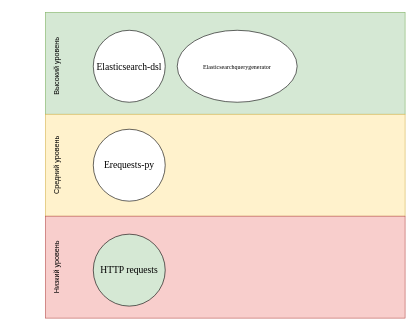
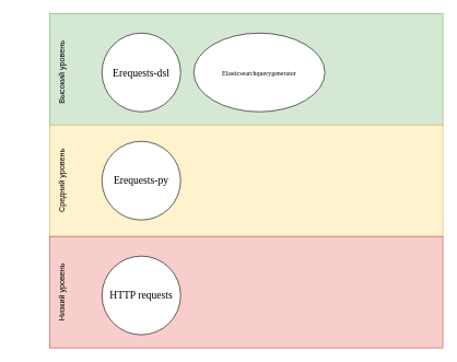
  <mxCell id="0" />
  <mxCell id="1" parent="0" />
  <mxCell id="2" value="" style="rounded=0;whiteSpace=wrap;html=1;fillColor=#d5e8d4;strokeColor=#82b366;" vertex="1" parent="1"><mxGeometry width="600" height="170" as="geometry" x="75" y="20" /></mxCell>
  <mxCell id="3" value="" style="rounded=0;whiteSpace=wrap;html=1;fillColor=#fff2cc;strokeColor=#d6b656;" vertex="1" parent="1"><mxGeometry y="190" width="600" height="170" as="geometry" x="75" /></mxCell>
  <mxCell id="4" value="" style="rounded=0;whiteSpace=wrap;html=1;fillColor=#f8cecc;strokeColor=#b85450;" vertex="1" parent="1"><mxGeometry y="360" width="600" height="170" as="geometry" x="75" /></mxCell>
  <mxCell id="5" value="Высокий уровень" style="text;html=1;align=center;verticalAlign=middle;whiteSpace=wrap;rounded=0;rotation=270;" vertex="1" parent="1"><mxGeometry x="20" y="95" width="150" height="30" as="geometry" /></mxCell>
  <mxCell id="6" value="Средний уровень&lt;span style=&quot;color: rgba(0, 0, 0, 0); font-family: monospace; font-size: 0px; text-align: start; text-wrap: nowrap;&quot;&gt;%3CmxGraphModel%3E%3Croot%3E%3CmxCell%20id%3D%220%22%2F%3E%3CmxCell%20id%3D%221%22%20parent%3D%220%22%2F%3E%3CmxCell%20id%3D%222%22%20value%3D%22%D0%92%D1%8B%D1%81%D0%BE%D0%BA%D0%B8%D0%B9%20%D1%83%D1%80%D0%BE%D0%B2%D0%B5%D0%BD%D1%8C%22%20style%3D%22text%3Bhtml%3D1%3Balign%3Dcenter%3BverticalAlign%3Dmiddle%3BwhiteSpace%3Dwrap%3Brounded%3D0%3Brotation%3D270%3B%22%20vertex%3D%221%22%20parent%3D%221%22%3E%3CmxGeometry%20x%3D%22-55%22%20y%3D%2275%22%20width%3D%22150%22%20height%3D%2230%22%20as%3D%22geometry%22%2F%3E%3C%2FmxCell%3E%3C%2Froot%3E%3C%2FmxGraphModel%3E&lt;/span&gt;" style="text;html=1;align=center;verticalAlign=middle;whiteSpace=wrap;rounded=0;rotation=270;" vertex="1" parent="1"><mxGeometry x="20" y="260" width="150" height="30" as="geometry" /></mxCell>
  <mxCell id="7" value="Низкий уровень&lt;span style=&quot;color: rgba(0, 0, 0, 0); font-family: monospace; font-size: 0px; text-align: start; text-wrap: nowrap;&quot;&gt;%3CmxGraphModel%3E%3Croot%3E%3CmxCell%20id%3D%220%22%2F%3E%3CmxCell%20id%3D%221%22%20parent%3D%220%22%2F%3E%3CmxCell%20id%3D%222%22%20value%3D%22%D0%92%D1%8B%D1%81%D0%BE%D0%BA%D0%B8%D0%B9%20%D1%83%D1%80%D0%BE%D0%B2%D0%B5%D0%BD%D1%8C%22%20style%3D%22text%3Bhtml%3D1%3Balign%3Dcenter%3BverticalAlign%3Dmiddle%3BwhiteSpace%3Dwrap%3Brounded%3D0%3Brotation%3D270%3B%22%20vertex%3D%221%22%20parent%3D%221%22%3E%3CmxGeometry%20x%3D%22-55%22%20y%3D%2275%22%20width%3D%22150%22%20height%3D%2230%22%20as%3D%22geometry%22%2F%3E%3C%2FmxCell%3E%3C%2Froot%3E%3C%2FmxGraphModel%3E&lt;/span&gt;" style="text;html=1;align=center;verticalAlign=middle;whiteSpace=wrap;rounded=0;rotation=270;" vertex="1" parent="1"><mxGeometry x="20" y="430" width="150" height="30" as="geometry" /></mxCell>
- <mxCell id="8" value="&lt;span style=&quot;text-align: start; font-size: 12pt; line-height: 18.4px; font-family: &amp;quot;Times New Roman&amp;quot;, serif;&quot; lang=&quot;EN-US&quot;&gt;E&lt;/span&gt;&lt;span style=&quot;text-align: start; font-size: 12pt; line-height: 18.4px; font-family: &amp;quot;Times New Roman&amp;quot;, serif;&quot;&gt;lasticsearch-dsl&lt;/span&gt;&lt;span style=&quot;font-size: medium; text-align: start;&quot;&gt;&lt;/span&gt;" style="ellipse;whiteSpace=wrap;html=1;aspect=fixed;" vertex="1" parent="1"><mxGeometry x="155" y="50" width="120" height="120" as="geometry" /></mxCell>
+ <mxCell id="8" value="&lt;span style=&quot;text-align: start; font-size: 12pt; line-height: 18.4px; font-family: &amp;quot;Times New Roman&amp;quot;, serif;&quot; lang=&quot;EN-US&quot;&gt;E&lt;/span&gt;&lt;span style=&quot;text-align: start; font-size: 12pt; line-height: 18.4px; font-family: &amp;quot;Times New Roman&amp;quot;, serif;&quot;&gt;requests-dsl&lt;/span&gt;&lt;span style=&quot;font-size: medium; text-align: start;&quot;&gt;&lt;/span&gt;" style="ellipse;whiteSpace=wrap;html=1;aspect=fixed;" vertex="1" parent="1"><mxGeometry x="155" y="50" width="120" height="120" as="geometry" /></mxCell>
  <mxCell id="9" value="&lt;span style=&quot;text-align: start; line-height: 18.4px; font-family: &amp;quot;Times New Roman&amp;quot;, serif;&quot; lang=&quot;EN-US&quot;&gt;&lt;font style=&quot;font-size: 10px;&quot;&gt;Elasticsearchquerygenerator&lt;/font&gt;&lt;/span&gt;&lt;span style=&quot;text-align: start; font-size: 12pt; line-height: 18.4px; font-family: &amp;quot;Times New Roman&amp;quot;, serif;&quot; lang=&quot;EN-US&quot;&gt;&lt;/span&gt;&lt;span style=&quot;font-size: medium; text-align: start;&quot;&gt;&lt;/span&gt;&lt;br&gt;&lt;span style=&quot;font-size: medium; text-align: start;&quot;&gt;&lt;/span&gt;" style="ellipse;whiteSpace=wrap;html=1;aspect=fixed;" vertex="1" parent="1"><mxGeometry x="295" y="50" width="200" height="120" as="geometry" /></mxCell>
  <mxCell id="10" value="&lt;span style=&quot;text-align: start; font-size: 12pt; line-height: 18.4px; font-family: &amp;quot;Times New Roman&amp;quot;, serif;&quot; lang=&quot;EN-US&quot;&gt;E&lt;/span&gt;&lt;span style=&quot;text-align: start; font-size: 12pt; line-height: 18.4px; font-family: &amp;quot;Times New Roman&amp;quot;, serif;&quot;&gt;requests-py&lt;/span&gt;&lt;span style=&quot;font-size: medium; text-align: start;&quot;&gt;&lt;/span&gt;" style="ellipse;whiteSpace=wrap;html=1;aspect=fixed;" vertex="1" parent="1"><mxGeometry x="155" y="215" width="120" height="120" as="geometry" /></mxCell>
- <mxCell id="11" value="&lt;div style=&quot;text-align: start;&quot;&gt;&lt;span style=&quot;background-color: initial; font-size: 16px;&quot;&gt;&lt;font face=&quot;Times New Roman, serif&quot;&gt;HTTP requests&lt;/font&gt;&lt;/span&gt;&lt;/div&gt;&lt;span style=&quot;font-size: medium; text-align: start;&quot;&gt;&lt;/span&gt;" style="ellipse;whiteSpace=wrap;html=1;aspect=fixed;fillColor=#d5e8d4;" vertex="1" parent="1"><mxGeometry x="155" y="390" width="120" height="120" as="geometry" /></mxCell>
+ <mxCell id="11" value="&lt;div style=&quot;text-align: start;&quot;&gt;&lt;span style=&quot;background-color: initial; font-size: 16px;&quot;&gt;&lt;font face=&quot;Times New Roman, serif&quot;&gt;HTTP requests&lt;/font&gt;&lt;/span&gt;&lt;/div&gt;&lt;span style=&quot;font-size: medium; text-align: start;&quot;&gt;&lt;/span&gt;" style="ellipse;whiteSpace=wrap;html=1;aspect=fixed;" vertex="1" parent="1"><mxGeometry x="155" y="390" width="120" height="120" as="geometry" /></mxCell>
